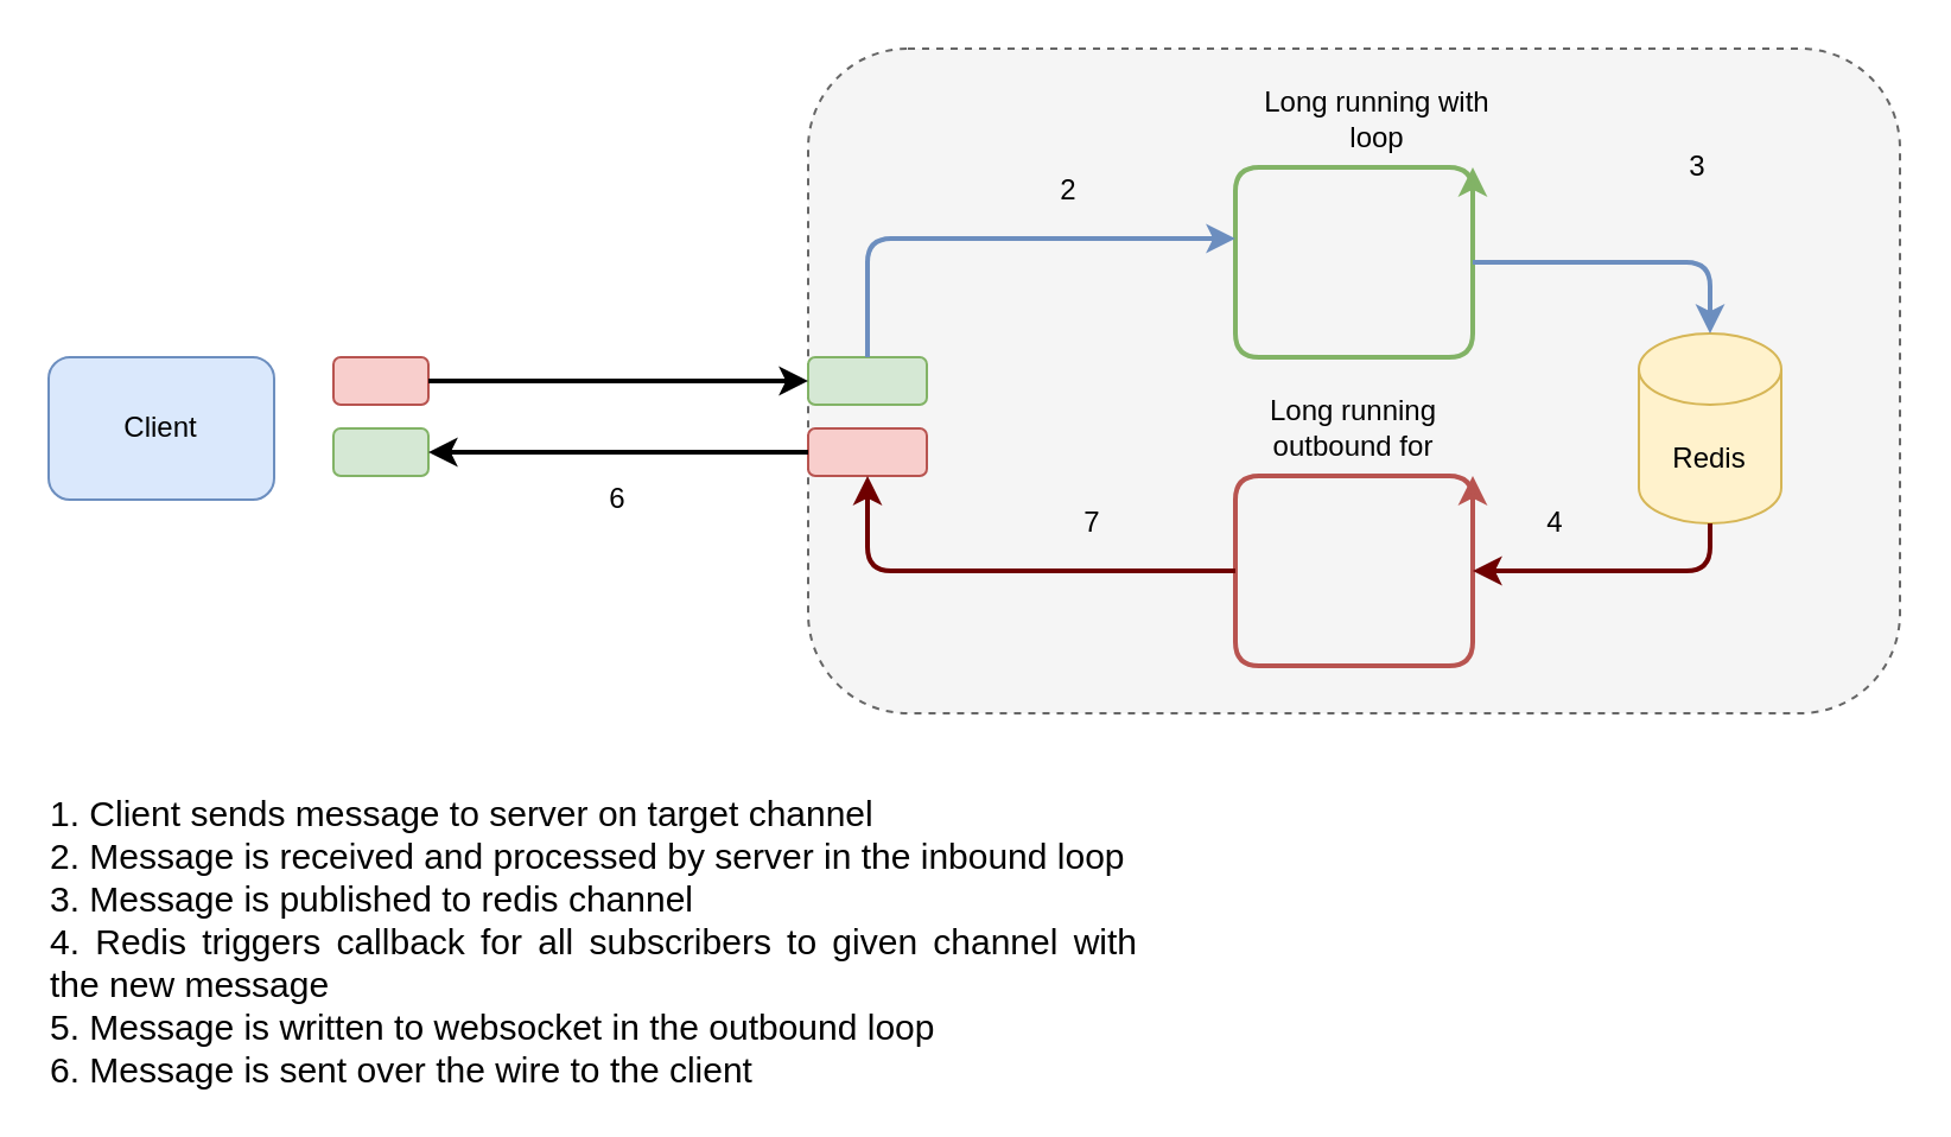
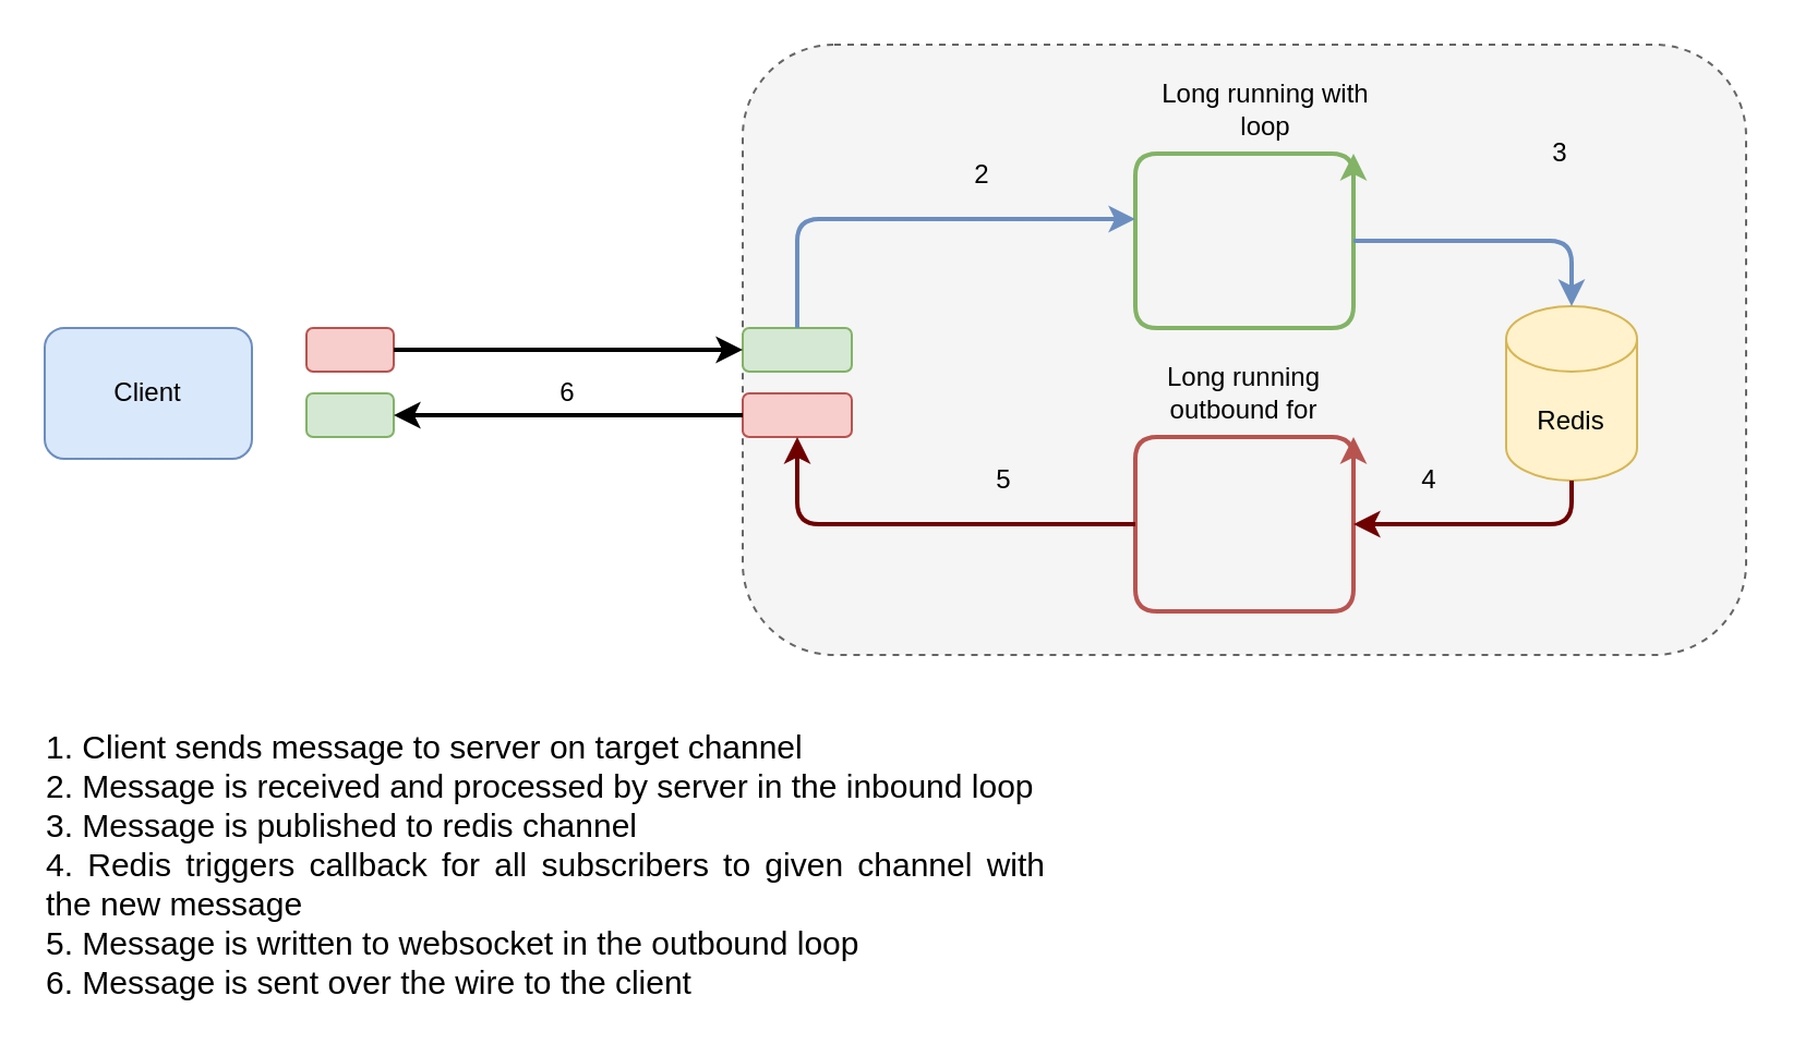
  <mxCell id="0" />
  <mxCell id="1" parent="0" />
  <mxCell id="2" value="" style="rounded=1;whiteSpace=wrap;html=1;dashed=1;fillColor=#f5f5f5;strokeColor=#666666;fontColor=#333333;" vertex="1" parent="1"><mxGeometry x="340" y="20" width="460" height="280" as="geometry" /></mxCell>
  <mxCell id="3" value="Client" style="rounded=1;whiteSpace=wrap;html=1;fillColor=#dae8fc;strokeColor=#6c8ebf;" vertex="1" parent="1"><mxGeometry x="20" y="150" width="95" height="60" as="geometry" /></mxCell>
  <mxCell id="4" value="" style="rounded=1;whiteSpace=wrap;html=1;fillColor=#f8cecc;strokeColor=#b85450;" vertex="1" parent="1"><mxGeometry x="140" y="150" width="40" height="20" as="geometry" /></mxCell>
  <mxCell id="5" value="" style="rounded=1;whiteSpace=wrap;html=1;fillColor=#d5e8d4;strokeColor=#82b366;" vertex="1" parent="1"><mxGeometry x="140" y="180" width="40" height="20" as="geometry" /></mxCell>
  <mxCell id="6" value="" style="edgeStyle=elbowEdgeStyle;elbow=vertical;endArrow=none;html=1;endFill=0;strokeWidth=2;fillColor=#d5e8d4;strokeColor=#82b366;" edge="1" parent="1"><mxGeometry width="50" height="50" relative="1" as="geometry"><mxPoint x="620" y="120" as="sourcePoint" /><mxPoint x="520" y="140" as="targetPoint" /><Array as="points"><mxPoint x="580" y="70" /></Array></mxGeometry></mxCell>
  <mxCell id="7" value="Redis" style="shape=cylinder3;whiteSpace=wrap;html=1;boundedLbl=1;backgroundOutline=1;size=15;fillColor=#fff2cc;strokeColor=#d6b656;" vertex="1" parent="1"><mxGeometry x="690" y="140" width="60" height="80" as="geometry" /></mxCell>
  <mxCell id="8" value="Long running with loop" style="text;html=1;strokeColor=none;fillColor=none;align=center;verticalAlign=middle;whiteSpace=wrap;rounded=0;" vertex="1" parent="1"><mxGeometry x="520" y="40" width="120" height="20" as="geometry" /></mxCell>
  <mxCell id="9" value="" style="rounded=1;whiteSpace=wrap;html=1;fillColor=#d5e8d4;strokeColor=#82b366;" vertex="1" parent="1"><mxGeometry x="340" y="150" width="50" height="20" as="geometry" /></mxCell>
  <mxCell id="10" value="3" style="text;html=1;strokeColor=none;fillColor=none;align=center;verticalAlign=middle;whiteSpace=wrap;rounded=0;" vertex="1" parent="1"><mxGeometry x="660" y="60" width="110" height="20" as="geometry" /></mxCell>
  <mxCell id="11" value="" style="rounded=1;whiteSpace=wrap;html=1;fillColor=#f8cecc;strokeColor=#b85450;" vertex="1" parent="1"><mxGeometry x="340" y="180" width="50" height="20" as="geometry" /></mxCell>
  <mxCell id="12" value="" style="edgeStyle=elbowEdgeStyle;elbow=vertical;endArrow=classic;html=1;strokeWidth=2;fillColor=#d5e8d4;strokeColor=#82b366;" edge="1" parent="1"><mxGeometry width="50" height="50" relative="1" as="geometry"><mxPoint x="520" y="130" as="sourcePoint" /><mxPoint x="620" y="70" as="targetPoint" /><Array as="points"><mxPoint x="570" y="150" /></Array></mxGeometry></mxCell>
  <mxCell id="13" value="Long running outbound for" style="text;html=1;strokeColor=none;fillColor=none;align=center;verticalAlign=middle;whiteSpace=wrap;rounded=0;" vertex="1" parent="1"><mxGeometry x="510" y="170" width="120" height="20" as="geometry" /></mxCell>
  <mxCell id="14" value="2" style="text;html=1;strokeColor=none;fillColor=none;align=center;verticalAlign=middle;whiteSpace=wrap;rounded=0;" vertex="1" parent="1"><mxGeometry x="390" y="70" width="120" height="20" as="geometry" /></mxCell>
  <mxCell id="15" value="" style="edgeStyle=elbowEdgeStyle;elbow=vertical;endArrow=classic;html=1;strokeWidth=2;entryX=0.5;entryY=0;entryDx=0;entryDy=0;entryPerimeter=0;fillColor=#dae8fc;strokeColor=#6c8ebf;" edge="1" parent="1" target="7"><mxGeometry width="50" height="50" relative="1" as="geometry"><mxPoint x="620" y="110" as="sourcePoint" /><mxPoint x="430" y="270" as="targetPoint" /><Array as="points"><mxPoint x="620" y="110" /></Array></mxGeometry></mxCell>
  <mxCell id="16" value="" style="edgeStyle=elbowEdgeStyle;elbow=vertical;endArrow=none;html=1;endFill=0;strokeWidth=2;fillColor=#f8cecc;strokeColor=#b85450;" edge="1" parent="1"><mxGeometry width="50" height="50" relative="1" as="geometry"><mxPoint x="620" y="250" as="sourcePoint" /><mxPoint x="520" y="270" as="targetPoint" /><Array as="points"><mxPoint x="580" y="200" /></Array></mxGeometry></mxCell>
  <mxCell id="17" value="" style="edgeStyle=elbowEdgeStyle;elbow=vertical;endArrow=classic;html=1;strokeWidth=2;fillColor=#f8cecc;strokeColor=#b85450;" edge="1" parent="1"><mxGeometry width="50" height="50" relative="1" as="geometry"><mxPoint x="520" y="260" as="sourcePoint" /><mxPoint x="620" y="200" as="targetPoint" /><Array as="points"><mxPoint x="570" y="280" /></Array></mxGeometry></mxCell>
  <mxCell id="18" value="" style="edgeStyle=elbowEdgeStyle;elbow=vertical;endArrow=classic;html=1;strokeWidth=2;exitX=0.5;exitY=1;exitDx=0;exitDy=0;exitPerimeter=0;fillColor=#a20025;strokeColor=#6F0000;" edge="1" parent="1" source="7"><mxGeometry width="50" height="50" relative="1" as="geometry"><mxPoint x="380" y="190" as="sourcePoint" /><mxPoint x="620" y="240" as="targetPoint" /><Array as="points"><mxPoint x="670" y="240" /></Array></mxGeometry></mxCell>
  <mxCell id="19" value="4" style="text;html=1;strokeColor=none;fillColor=none;align=center;verticalAlign=middle;whiteSpace=wrap;rounded=0;" vertex="1" parent="1"><mxGeometry x="600" y="210" width="110" height="20" as="geometry" /></mxCell>
  <mxCell id="20" value="" style="edgeStyle=elbowEdgeStyle;elbow=vertical;endArrow=classic;html=1;strokeWidth=2;exitX=0.5;exitY=0;exitDx=0;exitDy=0;fillColor=#dae8fc;strokeColor=#6c8ebf;" edge="1" parent="1" source="9"><mxGeometry width="50" height="50" relative="1" as="geometry"><mxPoint x="380" y="190" as="sourcePoint" /><mxPoint x="520" y="100" as="targetPoint" /><Array as="points"><mxPoint x="460" y="100" /></Array></mxGeometry></mxCell>
  <mxCell id="21" value="" style="edgeStyle=elbowEdgeStyle;elbow=vertical;endArrow=classic;html=1;strokeWidth=2;fillColor=#a20025;strokeColor=#6F0000;entryX=0.5;entryY=1;entryDx=0;entryDy=0;" edge="1" parent="1" target="11"><mxGeometry width="50" height="50" relative="1" as="geometry"><mxPoint x="520" y="240" as="sourcePoint" /><mxPoint x="410" y="250" as="targetPoint" /><Array as="points"><mxPoint x="440" y="240" /></Array></mxGeometry></mxCell>
  <mxCell id="22" value="" style="endArrow=classic;html=1;strokeWidth=2;exitX=0;exitY=0.5;exitDx=0;exitDy=0;entryX=1;entryY=0.5;entryDx=0;entryDy=0;" edge="1" parent="1" source="11" target="5"><mxGeometry width="50" height="50" relative="1" as="geometry"><mxPoint x="380" y="190" as="sourcePoint" /><mxPoint x="430" y="140" as="targetPoint" /></mxGeometry></mxCell>
  <mxCell id="23" value="" style="endArrow=classic;html=1;strokeWidth=2;exitX=1;exitY=0.5;exitDx=0;exitDy=0;entryX=0;entryY=0.5;entryDx=0;entryDy=0;" edge="1" parent="1" source="4" target="9"><mxGeometry width="50" height="50" relative="1" as="geometry"><mxPoint x="350" y="200" as="sourcePoint" /><mxPoint x="190" y="200" as="targetPoint" /></mxGeometry></mxCell>
- <mxCell id="24" value="7" style="text;html=1;strokeColor=none;fillColor=none;align=center;verticalAlign=middle;whiteSpace=wrap;rounded=0;" vertex="1" parent="1"><mxGeometry x="400" y="210" width="120" height="20" as="geometry" /></mxCell>
- <mxCell id="25" value="6" style="text;html=1;strokeColor=none;fillColor=none;align=center;verticalAlign=middle;whiteSpace=wrap;rounded=0;" vertex="1" parent="1"><mxGeometry x="200" y="200" width="120" height="20" as="geometry" /></mxCell>
+ <mxCell id="24" value="5" style="text;html=1;strokeColor=none;fillColor=none;align=center;verticalAlign=middle;whiteSpace=wrap;rounded=0;" vertex="1" parent="1"><mxGeometry x="400" y="210" width="120" height="20" as="geometry" /></mxCell>
+ <mxCell id="25" value="6" style="text;html=1;strokeColor=none;fillColor=none;align=center;verticalAlign=middle;whiteSpace=wrap;rounded=0;" vertex="1" parent="1"><mxGeometry x="200" y="170" width="120" height="20" as="geometry" /></mxCell>
  <mxCell id="26" value="&lt;div style=&quot;text-align: justify ; font-size: 15px&quot;&gt;&lt;font style=&quot;font-size: 15px&quot;&gt;1. Client sends message to server on target channel&lt;/font&gt;&lt;/div&gt;&lt;div style=&quot;text-align: justify ; font-size: 15px&quot;&gt;&lt;span&gt;&lt;font style=&quot;font-size: 15px&quot;&gt;2. Message is received and processed by server in the inbound loop&lt;/font&gt;&lt;/span&gt;&lt;/div&gt;&lt;div style=&quot;text-align: justify ; font-size: 15px&quot;&gt;&lt;span&gt;&lt;font style=&quot;font-size: 15px&quot;&gt;3. Message is published to redis channel&lt;/font&gt;&lt;/span&gt;&lt;/div&gt;&lt;div style=&quot;text-align: justify ; font-size: 15px&quot;&gt;&lt;span&gt;&lt;font style=&quot;font-size: 15px&quot;&gt;4. Redis triggers callback for all subscribers to given channel with the new message&lt;/font&gt;&lt;/span&gt;&lt;/div&gt;&lt;div style=&quot;text-align: justify ; font-size: 15px&quot;&gt;&lt;span&gt;&lt;font style=&quot;font-size: 15px&quot;&gt;5. Message is written to websocket in the outbound loop&lt;/font&gt;&lt;/span&gt;&lt;/div&gt;&lt;div style=&quot;text-align: justify ; font-size: 15px&quot;&gt;&lt;span&gt;&lt;font style=&quot;font-size: 15px&quot;&gt;6. Message is sent over the wire to the client&lt;/font&gt;&lt;/span&gt;&lt;/div&gt;&lt;div style=&quot;text-align: justify ; font-size: 15px&quot;&gt;&lt;span&gt;&lt;br&gt;&lt;/span&gt;&lt;/div&gt;" style="text;html=1;strokeColor=none;fillColor=none;align=center;verticalAlign=middle;whiteSpace=wrap;rounded=0;" vertex="1" parent="1"><mxGeometry x="20" y="370" width="460" height="70" as="geometry" /></mxCell>
